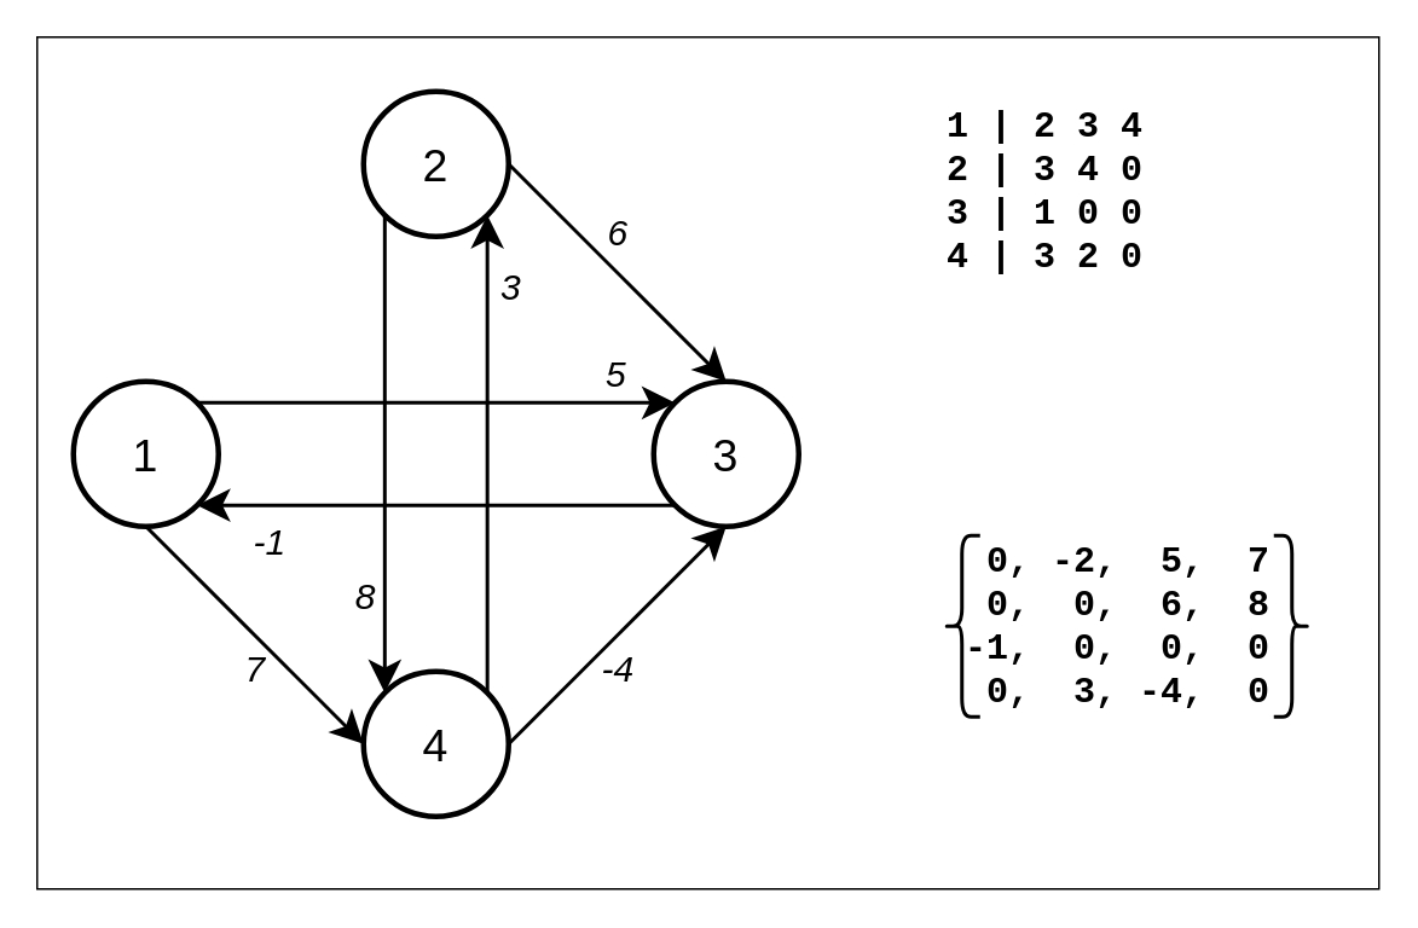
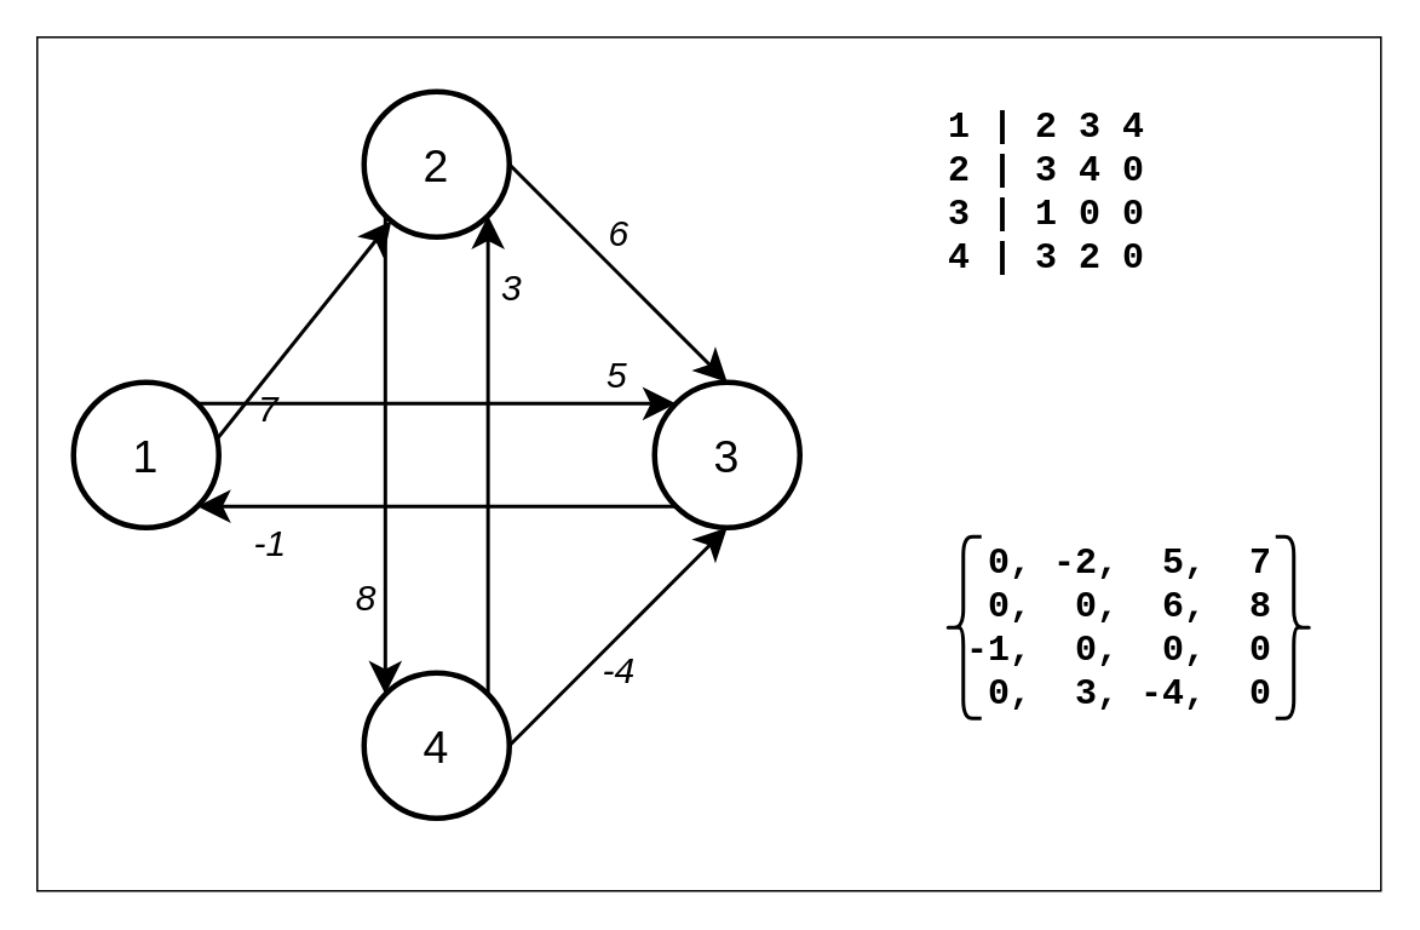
  <mxCell id="0" />
  <mxCell id="1" parent="0" />
  <mxCell id="2" value="" style="rounded=0;whiteSpace=wrap;html=1;movable=0;resizable=0;rotatable=0;deletable=0;editable=0;locked=1;connectable=0;" parent="1" vertex="1"><mxGeometry x="20" y="20" width="740" height="470" as="geometry" /></mxCell>
  <mxCell id="3" value="1 | 2 3 4&lt;div&gt;2 | 3 4 0&lt;/div&gt;&lt;div&gt;3 | 1 0 0&lt;/div&gt;&lt;div&gt;4 | 3 2 0&lt;/div&gt;" style="text;html=1;align=left;verticalAlign=middle;resizable=0;points=[];autosize=1;strokeColor=none;fillColor=none;fontSize=20;fontFamily=Courier New;fontStyle=1" parent="1" vertex="1"><mxGeometry x="520" y="50" width="130" height="110" as="geometry" /></mxCell>
  <mxCell id="4" value="" style="group" parent="1" vertex="1" connectable="0"><mxGeometry x="40" y="50" width="400" height="400" as="geometry" /></mxCell>
  <mxCell id="5" value="5" style="rounded=0;orthogonalLoop=1;jettySize=auto;html=1;entryX=0;entryY=0;entryDx=0;entryDy=0;exitX=1;exitY=0;exitDx=0;exitDy=0;strokeWidth=2;endSize=12;fontSize=20;verticalAlign=bottom;labelBackgroundColor=none;fontStyle=2" parent="4" source="7" target="12" edge="1"><mxGeometry x="0.757" y="2" relative="1" as="geometry"><mxPoint as="offset" /></mxGeometry></mxCell>
- <mxCell id="6" value="7" style="rounded=0;orthogonalLoop=1;jettySize=auto;html=1;entryX=0;entryY=0.5;entryDx=0;entryDy=0;exitX=0.5;exitY=1;exitDx=0;exitDy=0;strokeWidth=2;endSize=12;fontSize=20;labelBackgroundColor=none;verticalAlign=top;fontStyle=2" parent="4" source="7" target="10" edge="1"><mxGeometry relative="1" as="geometry" /></mxCell>
+ <mxCell id="6" value="7" style="rounded=0;orthogonalLoop=1;jettySize=auto;html=1;exitX=0.5;exitY=1;exitDx=0;exitDy=0;strokeWidth=2;endSize=12;fontSize=20;labelBackgroundColor=none;verticalAlign=top;fontStyle=2;" parent="4" source="7" target="15" edge="1"><mxGeometry relative="1" as="geometry" /></mxCell>
  <mxCell id="7" value="1" style="ellipse;whiteSpace=wrap;html=1;aspect=fixed;strokeWidth=3;fontSize=25;" parent="4" vertex="1"><mxGeometry y="160" width="80" height="80" as="geometry" /></mxCell>
  <mxCell id="8" value="3" style="rounded=0;orthogonalLoop=1;jettySize=auto;html=1;entryX=1;entryY=1;entryDx=0;entryDy=0;exitX=1;exitY=0;exitDx=0;exitDy=0;strokeWidth=2;endSize=12;fontSize=20;labelPosition=right;verticalLabelPosition=middle;align=left;verticalAlign=middle;labelBackgroundColor=none;spacingBottom=0;spacingLeft=4;spacingRight=4;fontStyle=2" parent="4" source="10" target="15" edge="1"><mxGeometry x="0.707" y="-2" relative="1" as="geometry"><mxPoint as="offset" /></mxGeometry></mxCell>
  <mxCell id="9" value="-4" style="rounded=0;orthogonalLoop=1;jettySize=auto;html=1;entryX=0.5;entryY=1;entryDx=0;entryDy=0;strokeWidth=2;endSize=12;fontSize=20;labelBackgroundColor=none;verticalAlign=top;fontStyle=2;exitX=1;exitY=0.5;exitDx=0;exitDy=0;" parent="4" source="10" target="12" edge="1"><mxGeometry relative="1" as="geometry" /></mxCell>
  <mxCell id="10" value="4" style="ellipse;whiteSpace=wrap;html=1;aspect=fixed;strokeWidth=3;fontSize=25;" parent="4" vertex="1"><mxGeometry x="160" y="320" width="80" height="80" as="geometry" /></mxCell>
  <mxCell id="11" value="-1" style="rounded=0;orthogonalLoop=1;jettySize=auto;html=1;entryX=1;entryY=1;entryDx=0;entryDy=0;exitX=0;exitY=1;exitDx=0;exitDy=0;strokeWidth=2;endSize=12;fontSize=20;verticalAlign=top;labelBackgroundColor=none;fontStyle=2" parent="4" source="12" target="7" edge="1"><mxGeometry x="0.699" y="2" relative="1" as="geometry"><mxPoint as="offset" /></mxGeometry></mxCell>
  <mxCell id="12" value="3" style="ellipse;whiteSpace=wrap;html=1;aspect=fixed;strokeWidth=3;fontSize=25;" parent="4" vertex="1"><mxGeometry x="320" y="160" width="80" height="80" as="geometry" /></mxCell>
  <mxCell id="13" value="8" style="rounded=0;orthogonalLoop=1;jettySize=auto;html=1;entryX=0;entryY=0;entryDx=0;entryDy=0;exitX=0;exitY=1;exitDx=0;exitDy=0;strokeWidth=2;endSize=12;fontSize=20;align=right;labelPosition=left;verticalLabelPosition=middle;verticalAlign=middle;labelBackgroundColor=none;spacingRight=4;spacingBottom=0;spacingLeft=4;fontStyle=2" parent="4" source="15" target="10" edge="1"><mxGeometry x="0.594" relative="1" as="geometry"><mxPoint as="offset" /></mxGeometry></mxCell>
  <mxCell id="14" value="6" style="rounded=0;orthogonalLoop=1;jettySize=auto;html=1;entryX=0.5;entryY=0;entryDx=0;entryDy=0;strokeWidth=2;endSize=12;fontSize=20;verticalAlign=bottom;labelBackgroundColor=none;spacingBottom=8;fontStyle=2;exitX=1;exitY=0.5;exitDx=0;exitDy=0;" parent="4" source="15" target="12" edge="1"><mxGeometry x="-0.002" relative="1" as="geometry"><mxPoint as="offset" /></mxGeometry></mxCell>
  <mxCell id="15" value="2" style="ellipse;whiteSpace=wrap;html=1;aspect=fixed;strokeWidth=3;fontSize=25;" parent="4" vertex="1"><mxGeometry x="160" width="80" height="80" as="geometry" /></mxCell>
  <mxCell id="16" value="" style="group" parent="1" vertex="1" connectable="0"><mxGeometry x="520" y="290" width="210" height="110" as="geometry" /></mxCell>
  <mxCell id="17" value="&lt;div&gt;&lt;span style=&quot;background-color: initial;&quot;&gt;&amp;nbsp;0, -2,&amp;nbsp; 5,&amp;nbsp; 7&amp;nbsp;&lt;/span&gt;&lt;br&gt;&lt;/div&gt;&lt;div&gt;&lt;font&gt;&amp;nbsp;0,&amp;nbsp; 0,&amp;nbsp; 6,&amp;nbsp; 8&amp;nbsp;&lt;/font&gt;&lt;/div&gt;&lt;div&gt;&lt;font&gt;-1,&amp;nbsp; 0,&amp;nbsp; 0,&amp;nbsp; 0&amp;nbsp;&lt;/font&gt;&lt;/div&gt;&lt;div&gt;&lt;font&gt;&amp;nbsp;0,&amp;nbsp; 3, -4,&amp;nbsp; 0&amp;nbsp;&lt;/font&gt;&lt;/div&gt;" style="text;html=1;align=left;verticalAlign=middle;resizable=0;points=[];autosize=1;strokeColor=none;fillColor=none;fontSize=20;fontFamily=Courier New;fontStyle=1" parent="16" vertex="1"><mxGeometry x="10" width="200" height="110" as="geometry" /></mxCell>
  <mxCell id="18" value="" style="shape=curlyBracket;whiteSpace=wrap;html=1;rounded=1;labelPosition=left;verticalLabelPosition=middle;align=right;verticalAlign=middle;size=0.5;strokeWidth=2;" parent="16" vertex="1"><mxGeometry y="5" width="20" height="100" as="geometry" /></mxCell>
  <mxCell id="19" value="" style="shape=curlyBracket;whiteSpace=wrap;html=1;rounded=1;flipH=1;labelPosition=right;verticalLabelPosition=middle;align=left;verticalAlign=middle;strokeWidth=2;" parent="16" vertex="1"><mxGeometry x="182" y="5" width="20" height="100" as="geometry" /></mxCell>
